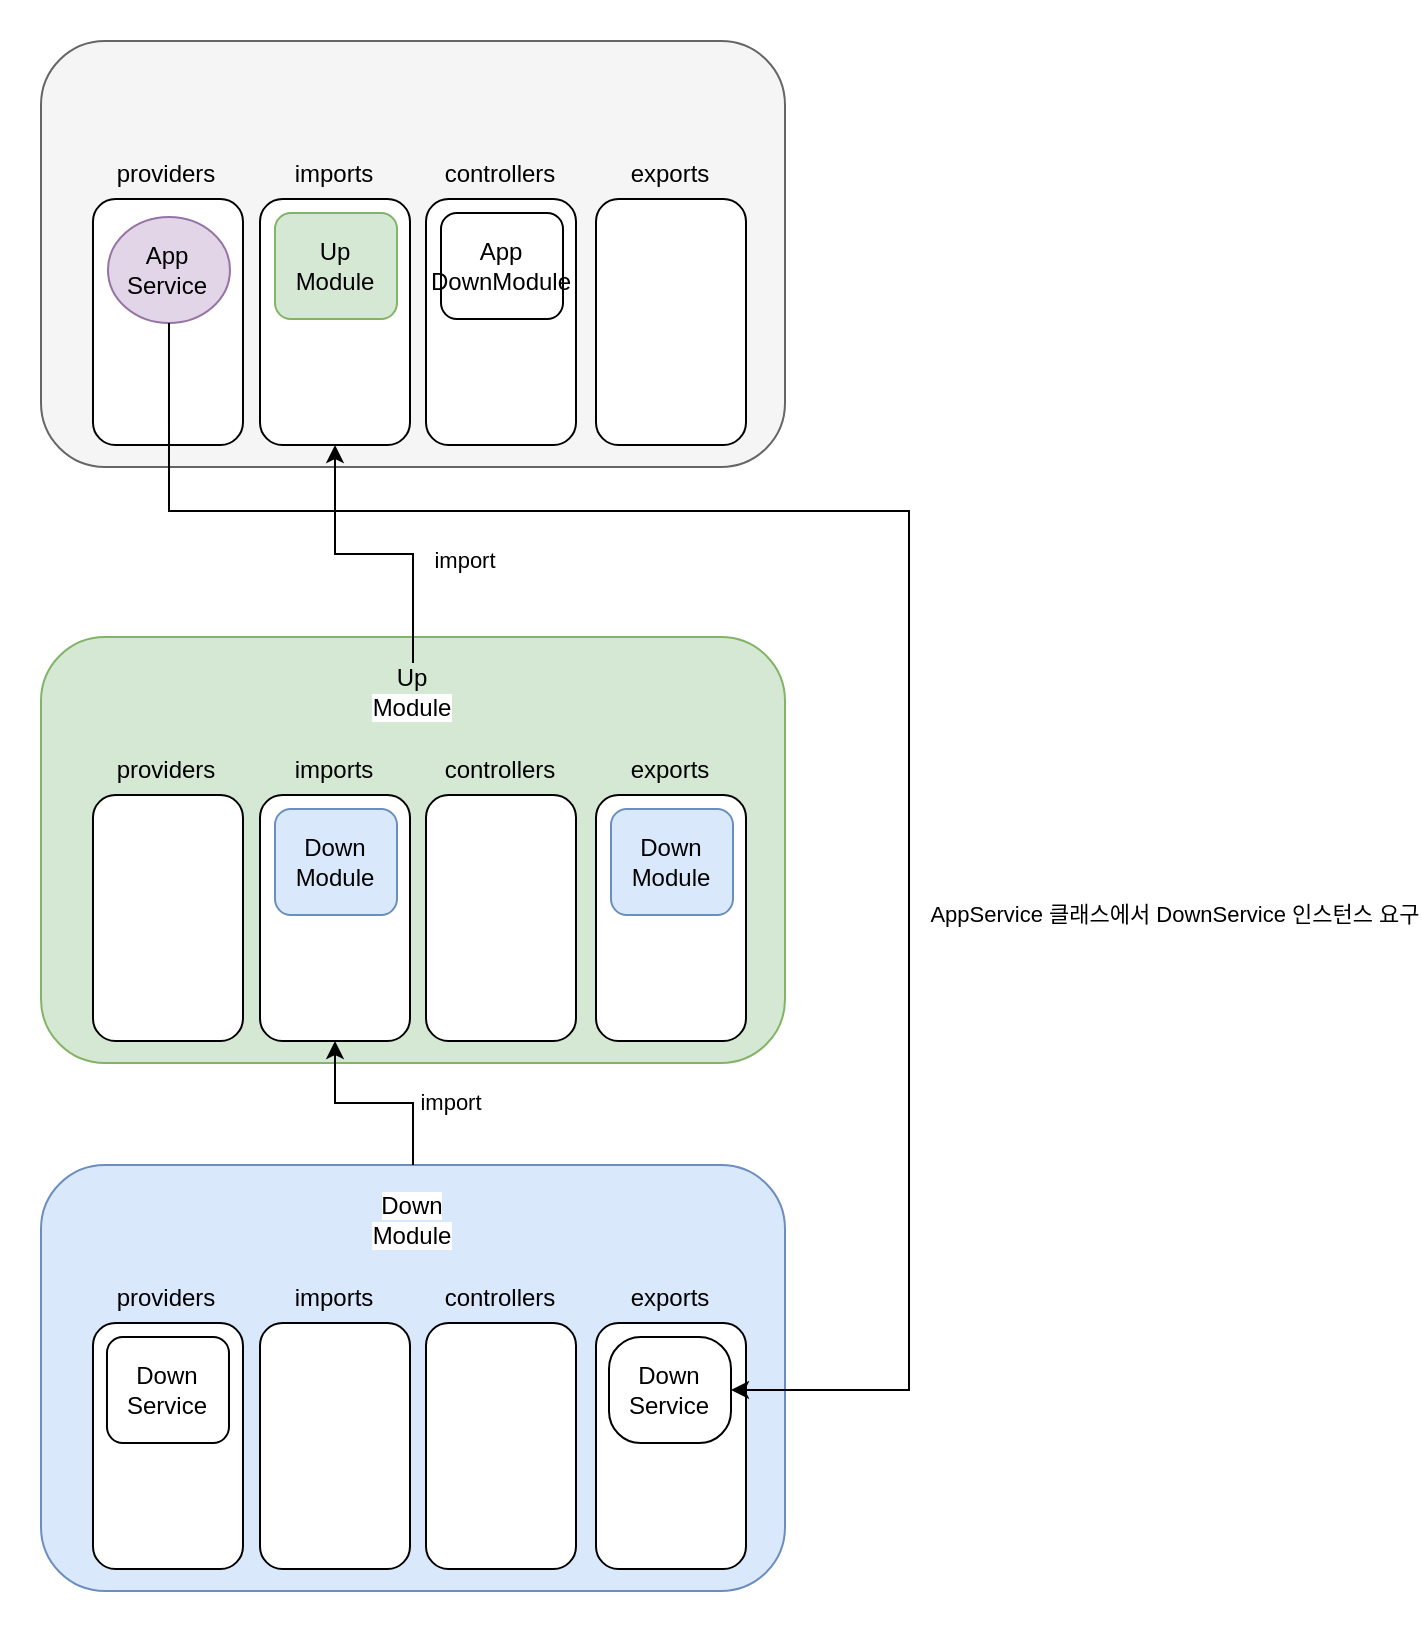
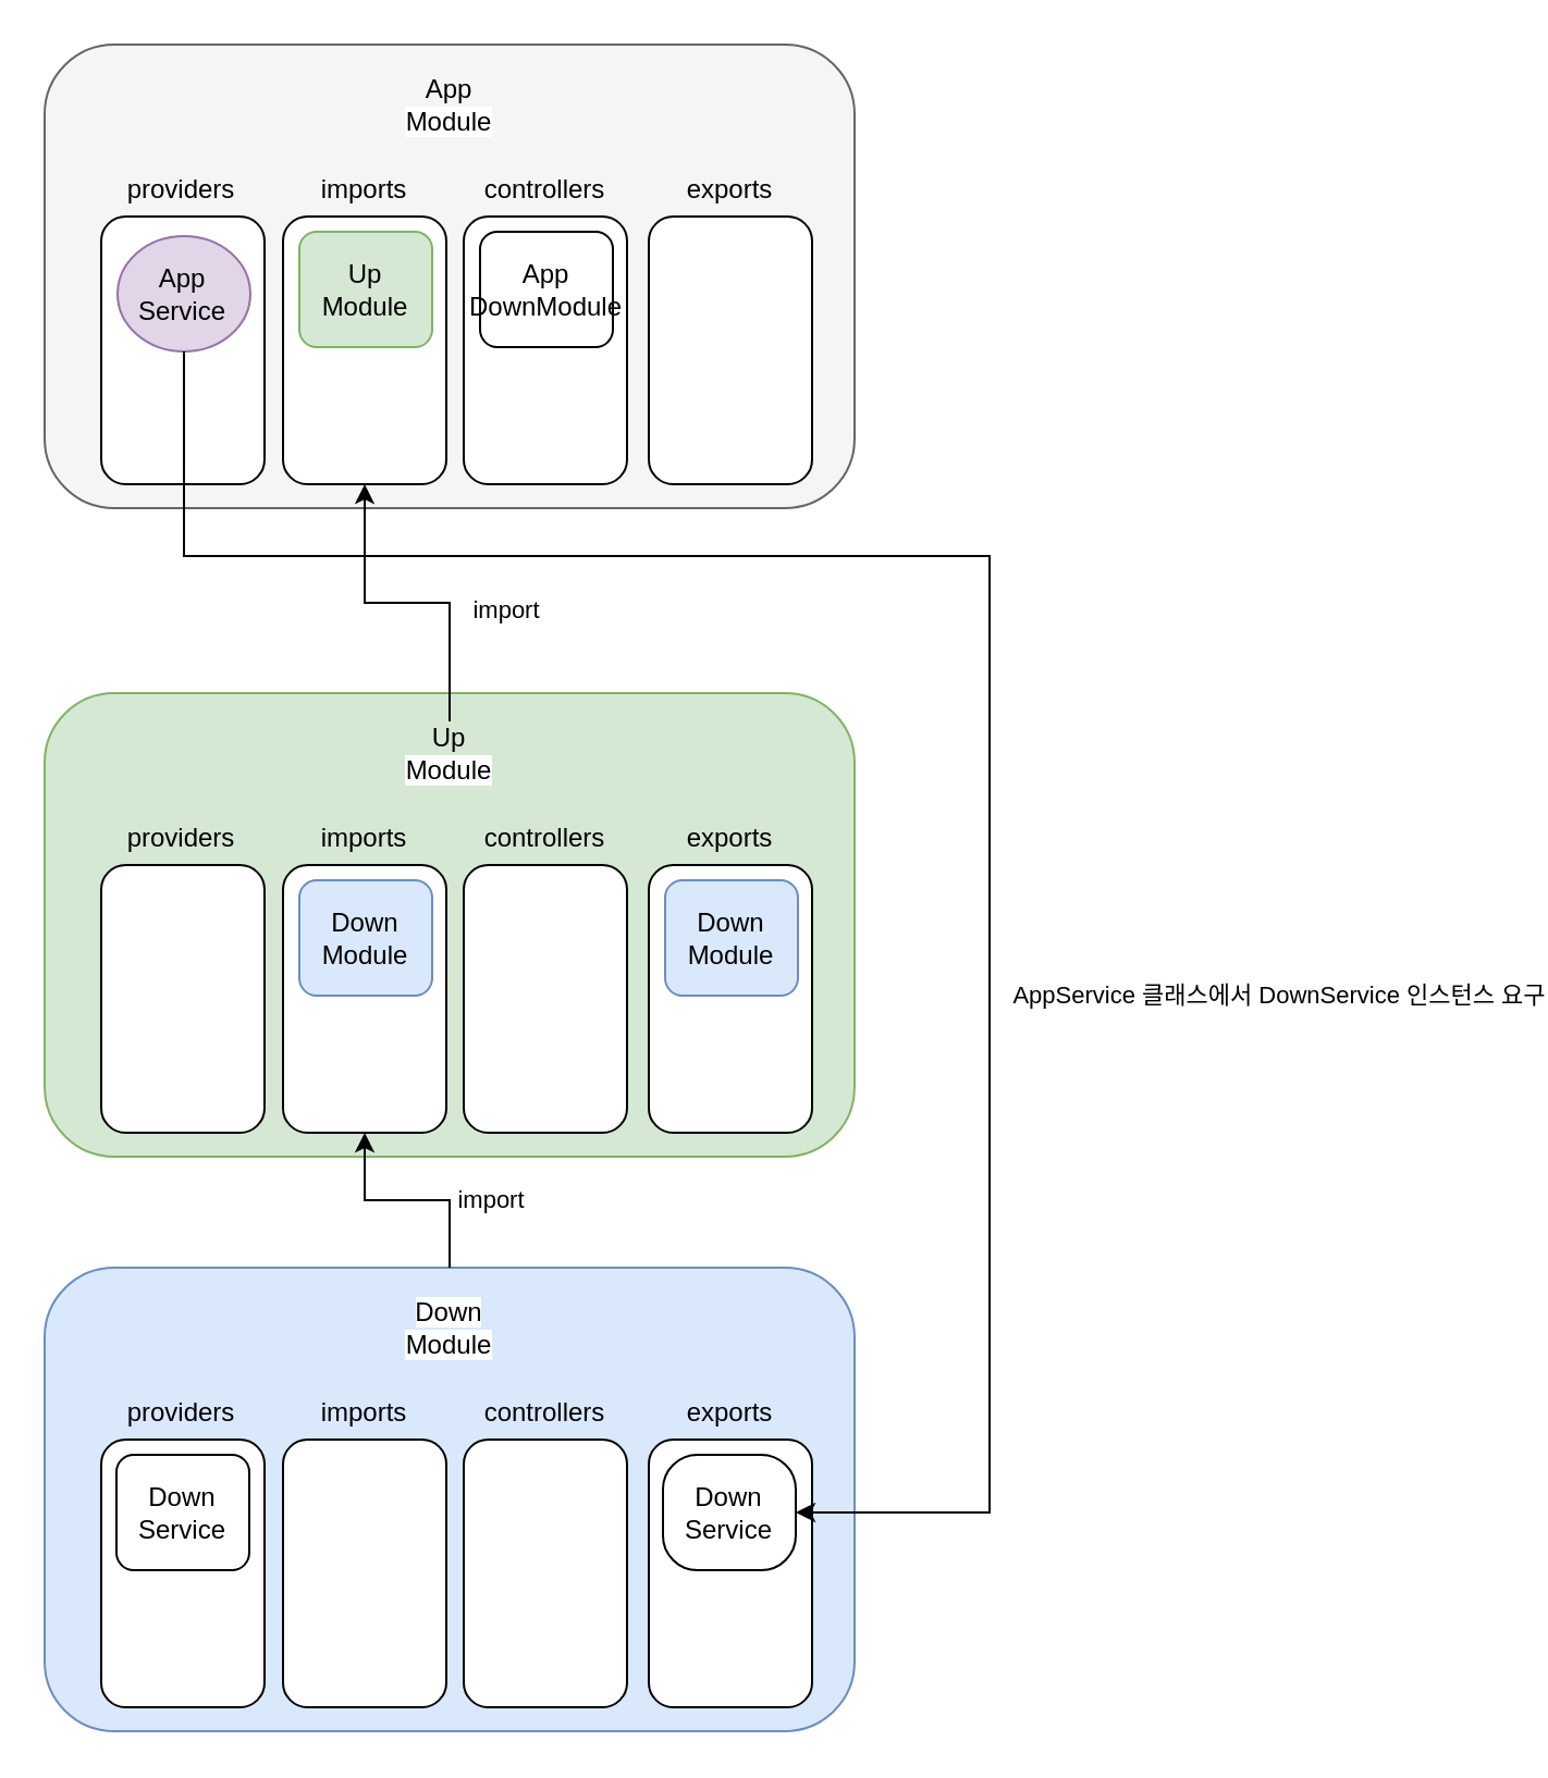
  <mxCell id="0" />
  <mxCell id="1" parent="0" />
  <mxCell id="2" value="" style="rounded=1;whiteSpace=wrap;html=1;fillColor=#dae8fc;strokeColor=#6c8ebf;" vertex="1" parent="1"><mxGeometry x="20" y="582" width="372" height="213" as="geometry" /></mxCell>
  <mxCell id="3" value="&lt;meta charset=&quot;utf-8&quot;&gt;&lt;span style=&quot;color: rgb(0, 0, 0); font-family: Helvetica; font-size: 12px; font-style: normal; font-variant-ligatures: normal; font-variant-caps: normal; font-weight: 400; letter-spacing: normal; orphans: 2; text-align: center; text-indent: 0px; text-transform: none; widows: 2; word-spacing: 0px; -webkit-text-stroke-width: 0px; background-color: rgb(255, 255, 255); text-decoration-thickness: initial; text-decoration-style: initial; text-decoration-color: initial; float: none; display: inline !important;&quot;&gt;Down&lt;/span&gt;&lt;br style=&quot;border-color: var(--border-color); color: rgb(0, 0, 0); font-family: Helvetica; font-size: 12px; font-style: normal; font-variant-ligatures: normal; font-variant-caps: normal; font-weight: 400; letter-spacing: normal; orphans: 2; text-align: center; text-indent: 0px; text-transform: none; widows: 2; word-spacing: 0px; -webkit-text-stroke-width: 0px; background-color: rgb(255, 255, 255); text-decoration-thickness: initial; text-decoration-style: initial; text-decoration-color: initial;&quot;&gt;&lt;span style=&quot;color: rgb(0, 0, 0); font-family: Helvetica; font-size: 12px; font-style: normal; font-variant-ligatures: normal; font-variant-caps: normal; font-weight: 400; letter-spacing: normal; orphans: 2; text-align: center; text-indent: 0px; text-transform: none; widows: 2; word-spacing: 0px; -webkit-text-stroke-width: 0px; background-color: rgb(255, 255, 255); text-decoration-thickness: initial; text-decoration-style: initial; text-decoration-color: initial; float: none; display: inline !important;&quot;&gt;Module&lt;/span&gt;" style="text;html=1;strokeColor=none;fillColor=none;align=center;verticalAlign=middle;whiteSpace=wrap;rounded=0;" vertex="1" parent="1"><mxGeometry x="176" y="595" width="60" height="30" as="geometry" /></mxCell>
  <mxCell id="4" value="providers" style="text;html=1;strokeColor=none;fillColor=none;align=center;verticalAlign=middle;whiteSpace=wrap;rounded=0;" vertex="1" parent="1"><mxGeometry x="53.49" y="634" width="60" height="30" as="geometry" /></mxCell>
  <mxCell id="5" value="imports" style="text;html=1;strokeColor=none;fillColor=none;align=center;verticalAlign=middle;whiteSpace=wrap;rounded=0;" vertex="1" parent="1"><mxGeometry x="137" y="634" width="60" height="30" as="geometry" /></mxCell>
  <mxCell id="6" value="controllers" style="text;html=1;strokeColor=none;fillColor=none;align=center;verticalAlign=middle;whiteSpace=wrap;rounded=0;" vertex="1" parent="1"><mxGeometry x="220" y="634" width="60" height="30" as="geometry" /></mxCell>
  <mxCell id="7" value="exports" style="text;html=1;strokeColor=none;fillColor=none;align=center;verticalAlign=middle;whiteSpace=wrap;rounded=0;" vertex="1" parent="1"><mxGeometry x="305" y="634" width="60" height="30" as="geometry" /></mxCell>
  <mxCell id="8" value="" style="rounded=1;whiteSpace=wrap;html=1;" vertex="1" parent="1"><mxGeometry x="45.99" y="661" width="75" height="123" as="geometry" /></mxCell>
  <mxCell id="9" value="Down&lt;br&gt;Service" style="rounded=1;whiteSpace=wrap;html=1;" vertex="1" parent="1"><mxGeometry x="52.99" y="668" width="61" height="53" as="geometry" /></mxCell>
  <mxCell id="10" value="" style="rounded=1;whiteSpace=wrap;html=1;" vertex="1" parent="1"><mxGeometry x="129.5" y="661" width="75" height="123" as="geometry" /></mxCell>
  <mxCell id="11" value="" style="rounded=1;whiteSpace=wrap;html=1;" vertex="1" parent="1"><mxGeometry x="212.5" y="661" width="75" height="123" as="geometry" /></mxCell>
  <mxCell id="12" value="" style="rounded=1;whiteSpace=wrap;html=1;" vertex="1" parent="1"><mxGeometry x="297.5" y="661" width="75" height="123" as="geometry" /></mxCell>
  <mxCell id="13" value="Down&lt;br&gt;Service" style="rounded=1;whiteSpace=wrap;html=1;arcSize=30;" vertex="1" parent="1"><mxGeometry x="304" y="668" width="61" height="53" as="geometry" /></mxCell>
  <mxCell id="14" value="" style="group" vertex="1" connectable="0" parent="1"><mxGeometry x="20" y="318" width="372" height="213" as="geometry" /></mxCell>
  <mxCell id="15" value="" style="rounded=1;whiteSpace=wrap;html=1;fillColor=#d5e8d4;strokeColor=#82b366;" vertex="1" parent="14"><mxGeometry width="372" height="213" as="geometry" /></mxCell>
  <mxCell id="16" value="Up&lt;br style=&quot;border-color: var(--border-color); color: rgb(0, 0, 0); font-family: Helvetica; font-size: 12px; font-style: normal; font-variant-ligatures: normal; font-variant-caps: normal; font-weight: 400; letter-spacing: normal; orphans: 2; text-align: center; text-indent: 0px; text-transform: none; widows: 2; word-spacing: 0px; -webkit-text-stroke-width: 0px; background-color: rgb(255, 255, 255); text-decoration-thickness: initial; text-decoration-style: initial; text-decoration-color: initial;&quot;&gt;&lt;span style=&quot;color: rgb(0, 0, 0); font-family: Helvetica; font-size: 12px; font-style: normal; font-variant-ligatures: normal; font-variant-caps: normal; font-weight: 400; letter-spacing: normal; orphans: 2; text-align: center; text-indent: 0px; text-transform: none; widows: 2; word-spacing: 0px; -webkit-text-stroke-width: 0px; background-color: rgb(255, 255, 255); text-decoration-thickness: initial; text-decoration-style: initial; text-decoration-color: initial; float: none; display: inline !important;&quot;&gt;Module&lt;/span&gt;" style="text;html=1;strokeColor=none;fillColor=none;align=center;verticalAlign=middle;whiteSpace=wrap;rounded=0;" vertex="1" parent="14"><mxGeometry x="156" y="13" width="60" height="30" as="geometry" /></mxCell>
  <mxCell id="17" value="providers" style="text;html=1;strokeColor=none;fillColor=none;align=center;verticalAlign=middle;whiteSpace=wrap;rounded=0;" vertex="1" parent="14"><mxGeometry x="33.49" y="52" width="60" height="30" as="geometry" /></mxCell>
  <mxCell id="18" value="imports" style="text;html=1;strokeColor=none;fillColor=none;align=center;verticalAlign=middle;whiteSpace=wrap;rounded=0;" vertex="1" parent="14"><mxGeometry x="117" y="52" width="60" height="30" as="geometry" /></mxCell>
  <mxCell id="19" value="controllers" style="text;html=1;strokeColor=none;fillColor=none;align=center;verticalAlign=middle;whiteSpace=wrap;rounded=0;" vertex="1" parent="14"><mxGeometry x="200" y="52" width="60" height="30" as="geometry" /></mxCell>
  <mxCell id="20" value="exports" style="text;html=1;strokeColor=none;fillColor=none;align=center;verticalAlign=middle;whiteSpace=wrap;rounded=0;" vertex="1" parent="14"><mxGeometry x="285" y="52" width="60" height="30" as="geometry" /></mxCell>
  <mxCell id="21" value="" style="rounded=1;whiteSpace=wrap;html=1;" vertex="1" parent="14"><mxGeometry x="25.99" y="79" width="75" height="123" as="geometry" /></mxCell>
  <mxCell id="22" value="" style="rounded=1;whiteSpace=wrap;html=1;" vertex="1" parent="14"><mxGeometry x="109.5" y="79" width="75" height="123" as="geometry" /></mxCell>
  <mxCell id="23" value="" style="rounded=1;whiteSpace=wrap;html=1;" vertex="1" parent="14"><mxGeometry x="192.5" y="79" width="75" height="123" as="geometry" /></mxCell>
  <mxCell id="24" value="" style="rounded=1;whiteSpace=wrap;html=1;" vertex="1" parent="14"><mxGeometry x="277.5" y="79" width="75" height="123" as="geometry" /></mxCell>
  <mxCell id="25" value="Down&lt;br&gt;Module" style="rounded=1;whiteSpace=wrap;html=1;fillColor=#dae8fc;strokeColor=#6c8ebf;" vertex="1" parent="14"><mxGeometry x="117.0" y="86" width="61" height="53" as="geometry" /></mxCell>
  <mxCell id="26" value="Down&lt;br&gt;Module" style="rounded=1;whiteSpace=wrap;html=1;fillColor=#dae8fc;strokeColor=#6c8ebf;" vertex="1" parent="14"><mxGeometry x="285" y="86" width="61" height="53" as="geometry" /></mxCell>
  <mxCell id="27" value="" style="group" vertex="1" connectable="0" parent="1"><mxGeometry x="20" y="20" width="372" height="213" as="geometry" /></mxCell>
  <mxCell id="28" value="" style="rounded=1;whiteSpace=wrap;html=1;fillColor=#f5f5f5;fontColor=#333333;strokeColor=#666666;" vertex="1" parent="27"><mxGeometry width="372" height="213" as="geometry" /></mxCell>
+ <mxCell id="29" value="App&lt;br style=&quot;border-color: var(--border-color); color: rgb(0, 0, 0); font-family: Helvetica; font-size: 12px; font-style: normal; font-variant-ligatures: normal; font-variant-caps: normal; font-weight: 400; letter-spacing: normal; orphans: 2; text-align: center; text-indent: 0px; text-transform: none; widows: 2; word-spacing: 0px; -webkit-text-stroke-width: 0px; background-color: rgb(255, 255, 255); text-decoration-thickness: initial; text-decoration-style: initial; text-decoration-color: initial;&quot;&gt;&lt;span style=&quot;color: rgb(0, 0, 0); font-family: Helvetica; font-size: 12px; font-style: normal; font-variant-ligatures: normal; font-variant-caps: normal; font-weight: 400; letter-spacing: normal; orphans: 2; text-align: center; text-indent: 0px; text-transform: none; widows: 2; word-spacing: 0px; -webkit-text-stroke-width: 0px; background-color: rgb(255, 255, 255); text-decoration-thickness: initial; text-decoration-style: initial; text-decoration-color: initial; float: none; display: inline !important;&quot;&gt;Module&lt;/span&gt;" style="text;html=1;strokeColor=none;fillColor=none;align=center;verticalAlign=middle;whiteSpace=wrap;rounded=0;" vertex="1" parent="27"><mxGeometry x="156" y="13" width="60" height="30" as="geometry" /></mxCell>
  <mxCell id="30" value="providers" style="text;html=1;strokeColor=none;fillColor=none;align=center;verticalAlign=middle;whiteSpace=wrap;rounded=0;" vertex="1" parent="27"><mxGeometry x="33.49" y="52" width="60" height="30" as="geometry" /></mxCell>
  <mxCell id="31" value="imports" style="text;html=1;strokeColor=none;fillColor=none;align=center;verticalAlign=middle;whiteSpace=wrap;rounded=0;" vertex="1" parent="27"><mxGeometry x="117" y="52" width="60" height="30" as="geometry" /></mxCell>
  <mxCell id="32" value="controllers" style="text;html=1;strokeColor=none;fillColor=none;align=center;verticalAlign=middle;whiteSpace=wrap;rounded=0;" vertex="1" parent="27"><mxGeometry x="200" y="52" width="60" height="30" as="geometry" /></mxCell>
  <mxCell id="33" value="exports" style="text;html=1;strokeColor=none;fillColor=none;align=center;verticalAlign=middle;whiteSpace=wrap;rounded=0;" vertex="1" parent="27"><mxGeometry x="285" y="52" width="60" height="30" as="geometry" /></mxCell>
  <mxCell id="34" value="" style="rounded=1;whiteSpace=wrap;html=1;" vertex="1" parent="27"><mxGeometry x="25.99" y="79" width="75" height="123" as="geometry" /></mxCell>
  <mxCell id="35" value="" style="rounded=1;whiteSpace=wrap;html=1;" vertex="1" parent="27"><mxGeometry x="109.5" y="79" width="75" height="123" as="geometry" /></mxCell>
  <mxCell id="36" value="" style="rounded=1;whiteSpace=wrap;html=1;" vertex="1" parent="27"><mxGeometry x="192.5" y="79" width="75" height="123" as="geometry" /></mxCell>
  <mxCell id="37" value="" style="rounded=1;whiteSpace=wrap;html=1;" vertex="1" parent="27"><mxGeometry x="277.5" y="79" width="75" height="123" as="geometry" /></mxCell>
  <mxCell id="38" value="Up&lt;br&gt;Module" style="rounded=1;whiteSpace=wrap;html=1;fillColor=#d5e8d4;strokeColor=#82b366;" vertex="1" parent="27"><mxGeometry x="117.0" y="86" width="61" height="53" as="geometry" /></mxCell>
  <mxCell id="39" value="App&lt;br&gt;DownModule" style="rounded=1;whiteSpace=wrap;html=1;" vertex="1" parent="27"><mxGeometry x="200" y="86" width="61" height="53" as="geometry" /></mxCell>
  <mxCell id="40" value="App&lt;br&gt;Service" style="ellipse;whiteSpace=wrap;html=1;fillColor=#e1d5e7;strokeColor=#9673a6;" vertex="1" parent="27"><mxGeometry x="33.49" y="88" width="61" height="53" as="geometry" /></mxCell>
  <mxCell id="41" style="edgeStyle=orthogonalEdgeStyle;rounded=0;orthogonalLoop=1;jettySize=auto;html=1;entryX=0.5;entryY=1;entryDx=0;entryDy=0;" edge="1" parent="1" source="16" target="35"><mxGeometry relative="1" as="geometry" /></mxCell>
  <mxCell id="42" value="import" style="edgeLabel;html=1;align=center;verticalAlign=middle;resizable=0;points=[];" vertex="1" connectable="0" parent="41"><mxGeometry x="0.184" y="-2" relative="1" as="geometry"><mxPoint x="59" y="5" as="offset" /></mxGeometry></mxCell>
  <mxCell id="43" style="edgeStyle=orthogonalEdgeStyle;rounded=0;orthogonalLoop=1;jettySize=auto;html=1;exitX=0.5;exitY=1;exitDx=0;exitDy=0;entryX=1;entryY=0.5;entryDx=0;entryDy=0;" edge="1" parent="1" source="40" target="13"><mxGeometry relative="1" as="geometry"><Array as="points"><mxPoint x="84" y="255" /><mxPoint x="454" y="255" /><mxPoint x="454" y="695" /></Array></mxGeometry></mxCell>
  <mxCell id="44" value="AppService 클래스에서 DownService 인스턴스 요구" style="edgeLabel;html=1;align=center;verticalAlign=middle;resizable=0;points=[];" vertex="1" connectable="0" parent="43"><mxGeometry x="0.34" y="-1" relative="1" as="geometry"><mxPoint x="133" y="1" as="offset" /></mxGeometry></mxCell>
  <mxCell id="45" value="import" style="edgeStyle=orthogonalEdgeStyle;rounded=0;orthogonalLoop=1;jettySize=auto;html=1;exitX=0.5;exitY=0;exitDx=0;exitDy=0;entryX=0.5;entryY=1;entryDx=0;entryDy=0;" edge="1" parent="1" source="2" target="22"><mxGeometry x="-0.386" y="-19" relative="1" as="geometry"><mxPoint x="19" y="19" as="offset" /></mxGeometry></mxCell>
